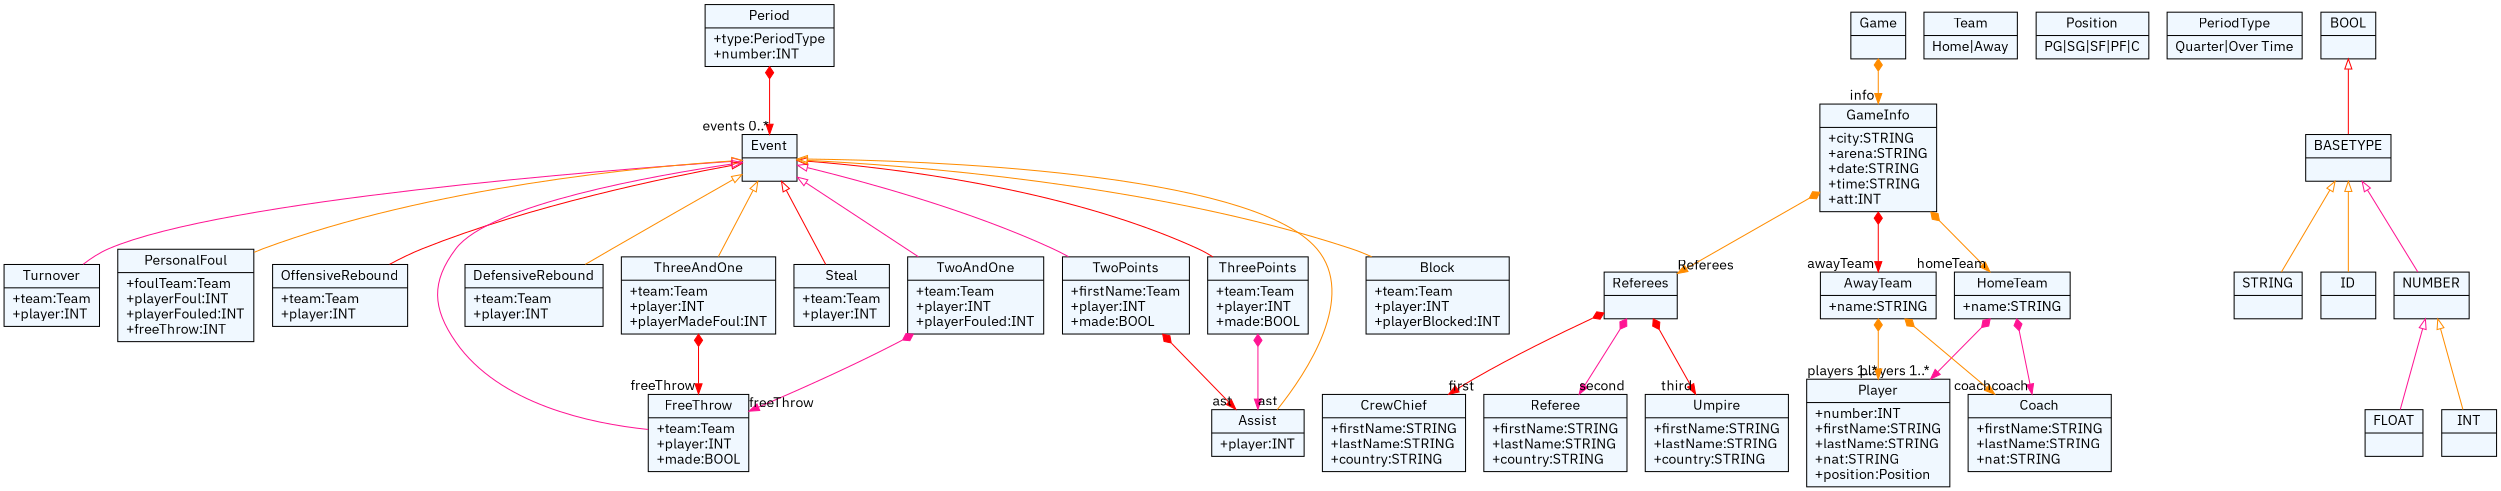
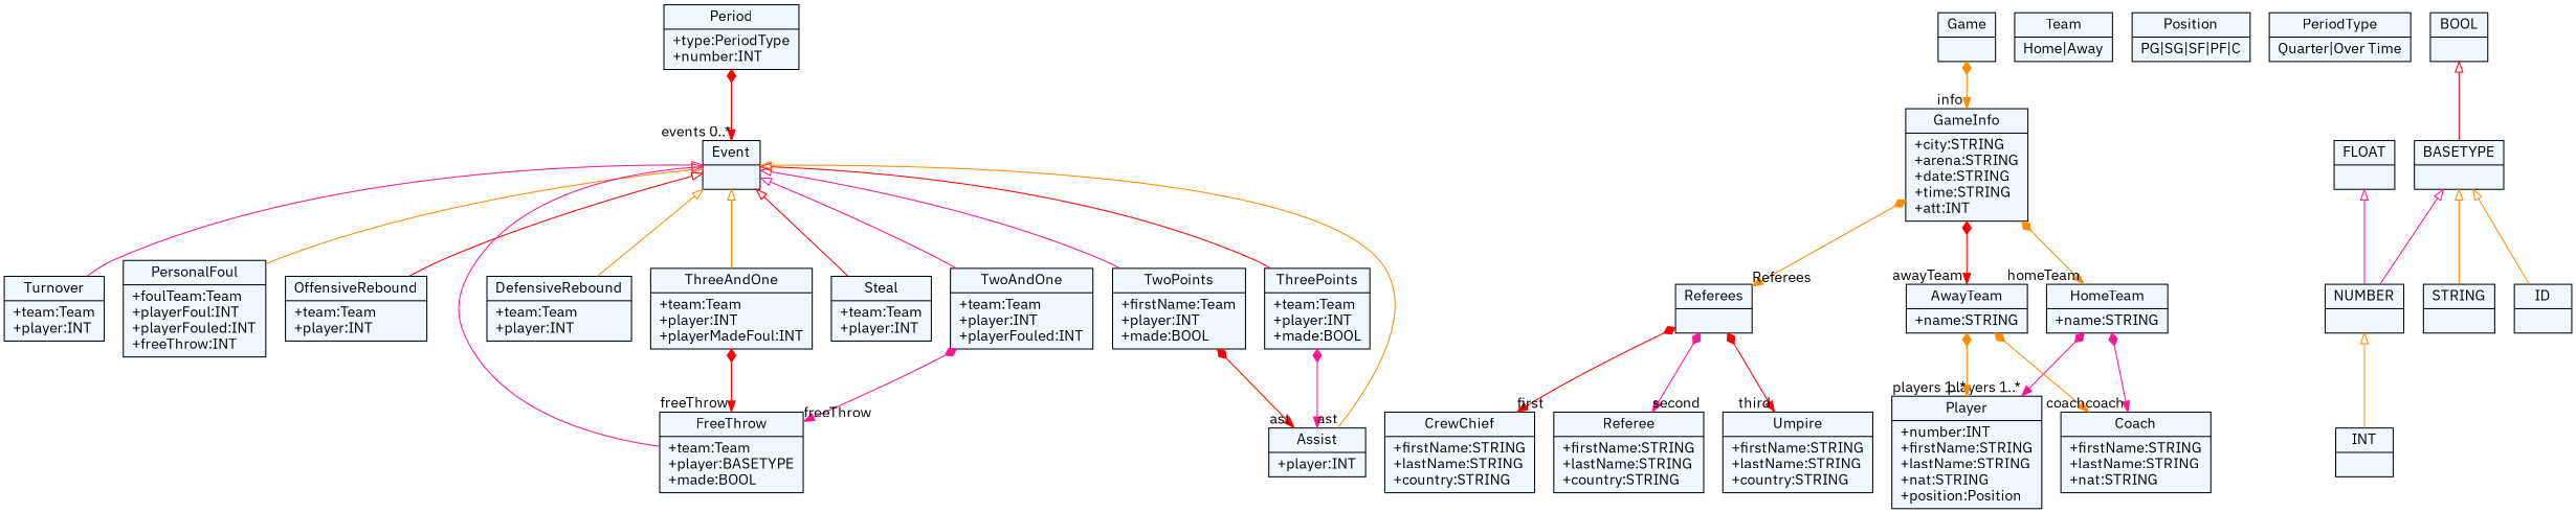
  digraph {
    fontname="IBM Plex Sans"
    fontsize=8
    node [fillcolor=aliceblue fontname="IBM Plex Sans" shape=record style=filled]
    edge [arrowtail=empty color=darkorange dir=back fontname="IBM Plex Sans"]
    n1 [label="{Turnover|+team:Team\l+player:INT\l}"]
    n2 [label="{CrewChief|+firstName:STRING\l+lastName:STRING\l+country:STRING\l}"]
    n3 [label="{PersonalFoul|+foulTeam:Team\l+playerFoul:INT\l+playerFouled:INT\l+freeThrow:INT\l}"]
    n4 [label="{OffensiveRebound|+team:Team\l+player:INT\l}"]
    n5 [label="{Game|}"]
    n6 [label="{GameInfo|+city:STRING\l+arena:STRING\l+date:STRING\l+time:STRING\l+att:INT\l}"]
    n7 [label="{Referees|}"]
    n8 [label="{HomeTeam|+name:STRING\l}"]
    n9 [label="{AwayTeam|+name:STRING\l}"]
    n10 [label="{Period|+type:PeriodType\l+number:INT\l}"]
    n11 [label="{Event|}"]
    n12 [label="{Referee|+firstName:STRING\l+lastName:STRING\l+country:STRING\l}"]
    n13 [label="{Umpire|+firstName:STRING\l+lastName:STRING\l+country:STRING\l}"]
    n14 [label="{Coach|+firstName:STRING\l+lastName:STRING\l+nat:STRING\l}"]
    n15 [label="{Player|+number:INT\l+firstName:STRING\l+lastName:STRING\l+nat:STRING\l+position:Position\l}"]
-   n16 [label="{FreeThrow|+team:Team\l+player:INT\l+made:BOOL\l}"]
+   n16 [label="{FreeThrow|+team:Team\l+player:BASETYPE\l+made:BOOL\l}"]
    n17 [label="{DefensiveRebound|+team:Team\l+player:INT\l}"]
    n18 [label="{ThreeAndOne|+team:Team\l+player:INT\l+playerMadeFoul:INT\l}"]
    n19 [label="{Steal|+team:Team\l+player:INT\l}"]
    n20 [label="{TwoPoints|+firstName:Team\l+player:INT\l+made:BOOL\l}"]
    n21 [label="{ThreePoints|+team:Team\l+player:INT\l+made:BOOL\l}"]
    n22 [label="{Assist|+player:INT\l}"]
    n23 [label="{TwoAndOne|+team:Team\l+player:INT\l+playerFouled:INT\l}"]
-   n24 [label="{Block|+team:Team\l+player:INT\l+playerBlocked:INT\l}"]
    n25 [label="{Team|Home\|Away}"]
    n26 [label="{Position|PG\|SG\|SF\|PF\|C}"]
    n27 [label="{PeriodType|Quarter\|Over Time}"]
    n28 [label="{FLOAT|}"]
    n29 [label="{STRING|}"]
    n30 [label="{INT|}"]
    n31 [label="{ID|}"]
    n32 [label="{BASETYPE|}"]
    n33 [label="{NUMBER|}"]
    n34 [label="{BOOL|}"]
    n5 -> n6 [arrowtail=diamond dir=both headlabel="info "]
    n6 -> n7 [arrowtail=diamond dir=both headlabel="Referees "]
    n6 -> n8 [arrowtail=diamond dir=both headlabel="homeTeam "]
    n6 -> n9 [arrowtail=diamond color=red dir=both headlabel="awayTeam "]
    n7 -> n2 [arrowtail=diamond color=red dir=both headlabel="first "]
    n7 -> n12 [arrowtail=diamond color=deeppink dir=both headlabel="second "]
    n7 -> n13 [arrowtail=diamond color=red dir=both headlabel="third "]
    n8 -> n14 [arrowtail=diamond color=deeppink dir=both headlabel="coach "]
    n8 -> n15 [arrowtail=diamond color=deeppink dir=both headlabel="players 1..*"]
    n9 -> n14 [arrowtail=diamond dir=both headlabel="coach "]
    n9 -> n15 [arrowtail=diamond dir=both headlabel="players 1..*"]
    n10 -> n11 [arrowtail=diamond color=red dir=both headlabel="events 0..*"]
    n11 -> n1 [color=deeppink]
    n11 -> n3
    n11 -> n4 [color=red]
    n11 -> n16 [color=deeppink]
    n11 -> n17
    n11 -> n18
    n11 -> n19 [color=red]
    n11 -> n20 [color=deeppink]
    n11 -> n21 [color=red]
    n11 -> n22
    n11 -> n23 [color=deeppink]
-   n11 -> n24
    n18 -> n16 [arrowtail=diamond color=red dir=both headlabel="freeThrow "]
    n20 -> n22 [arrowtail=diamond color=red dir=both headlabel="ast "]
    n21 -> n22 [arrowtail=diamond color=deeppink dir=both headlabel="ast "]
    n23 -> n16 [arrowtail=diamond color=deeppink dir=both headlabel="freeThrow "]
    n32 -> n29
    n32 -> n31
    n32 -> n33 [color=deeppink]
-   n33 -> n28 [color=deeppink]
+   n28 -> n33 [color=deeppink]
    n33 -> n30
    n34 -> n32 [color=red]
  }
